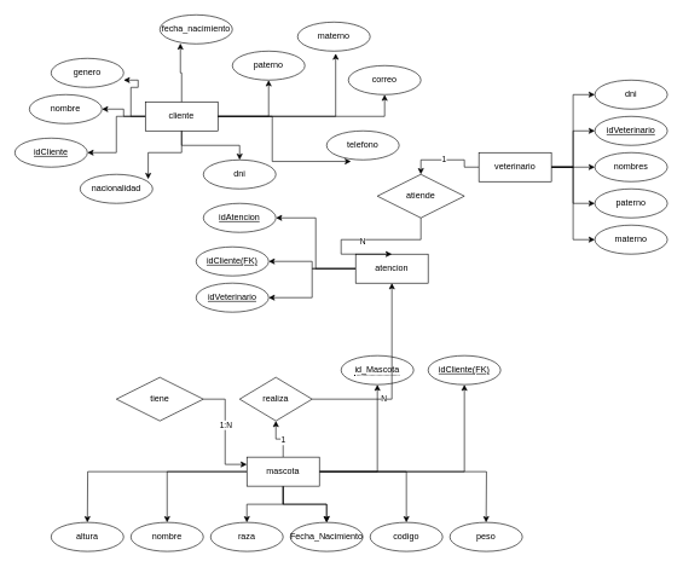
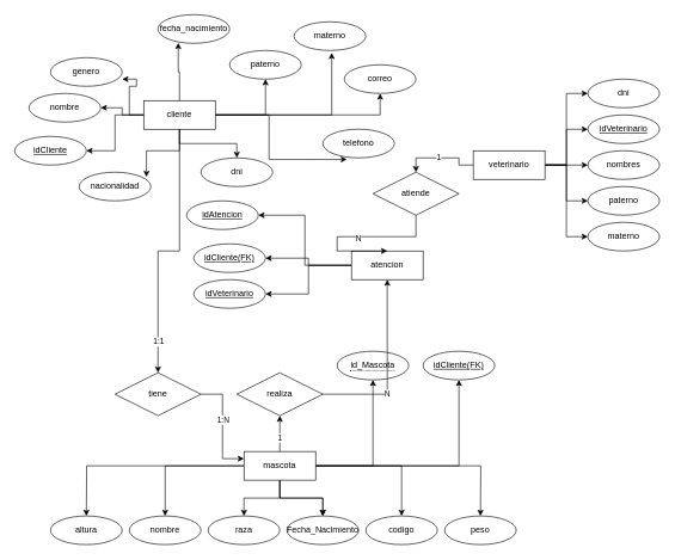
  <mxCell id="0" />
  <mxCell id="1" parent="0" />
  <mxCell id="2" style="edgeStyle=orthogonalEdgeStyle;rounded=0;orthogonalLoop=1;jettySize=auto;html=1;" edge="1" parent="1" source="9" target="14"><mxGeometry relative="1" as="geometry" /></mxCell>
  <mxCell id="3" style="edgeStyle=orthogonalEdgeStyle;rounded=0;orthogonalLoop=1;jettySize=auto;html=1;" edge="1" parent="1" source="9" target="10"><mxGeometry relative="1" as="geometry" /></mxCell>
  <mxCell id="4" style="edgeStyle=orthogonalEdgeStyle;rounded=0;orthogonalLoop=1;jettySize=auto;html=1;entryX=0.5;entryY=1;entryDx=0;entryDy=0;" edge="1" parent="1" source="9" target="21"><mxGeometry relative="1" as="geometry" /></mxCell>
  <mxCell id="5" style="edgeStyle=orthogonalEdgeStyle;rounded=0;orthogonalLoop=1;jettySize=auto;html=1;entryX=1;entryY=0.5;entryDx=0;entryDy=0;" edge="1" parent="1" source="9" target="24"><mxGeometry relative="1" as="geometry" /></mxCell>
+ <mxCell id="6" style="edgeStyle=orthogonalEdgeStyle;rounded=0;orthogonalLoop=1;jettySize=auto;html=1;entryX=0.5;entryY=0;entryDx=0;entryDy=0;" edge="1" parent="1" source="9" target="46"><mxGeometry relative="1" as="geometry" /></mxCell>
+ <mxCell id="7" value="1:1" style="edgeLabel;html=1;align=center;verticalAlign=middle;resizable=0;points=[];" vertex="1" connectable="0" parent="6"><mxGeometry x="0.765" y="1" relative="1" as="geometry"><mxPoint x="-1" y="-1" as="offset" /></mxGeometry></mxCell>
  <mxCell id="8" style="edgeStyle=orthogonalEdgeStyle;rounded=0;orthogonalLoop=1;jettySize=auto;html=1;entryX=0.5;entryY=0;entryDx=0;entryDy=0;" edge="1" parent="1" source="9" target="12"><mxGeometry relative="1" as="geometry" /></mxCell>
  <mxCell id="9" value="cliente" style="whiteSpace=wrap;html=1;align=center;" vertex="1" parent="1"><mxGeometry x="200" y="140" width="100" height="40" as="geometry" /></mxCell>
  <mxCell id="10" value="nombre" style="ellipse;whiteSpace=wrap;html=1;align=center;" vertex="1" parent="1"><mxGeometry x="40" y="130" width="100" height="40" as="geometry" /></mxCell>
  <mxCell id="11" value="fecha_nacimiento" style="ellipse;whiteSpace=wrap;html=1;align=center;" vertex="1" parent="1"><mxGeometry x="220" y="20" width="100" height="40" as="geometry" /></mxCell>
  <mxCell id="12" value="dni" style="ellipse;whiteSpace=wrap;html=1;align=center;" vertex="1" parent="1"><mxGeometry x="280" y="220" width="100" height="40" as="geometry" /></mxCell>
  <mxCell id="13" value="telefono" style="ellipse;whiteSpace=wrap;html=1;align=center;" vertex="1" parent="1"><mxGeometry x="450" y="180" width="100" height="40" as="geometry" /></mxCell>
  <mxCell id="14" value="correo" style="ellipse;whiteSpace=wrap;html=1;align=center;" vertex="1" parent="1"><mxGeometry x="480" y="90" width="100" height="40" as="geometry" /></mxCell>
  <mxCell id="15" value="genero" style="ellipse;whiteSpace=wrap;html=1;align=center;" vertex="1" parent="1"><mxGeometry x="70" y="80" width="100" height="40" as="geometry" /></mxCell>
  <mxCell id="16" value="nacionalidad" style="ellipse;whiteSpace=wrap;html=1;align=center;" vertex="1" parent="1"><mxGeometry x="110" y="240" width="100" height="40" as="geometry" /></mxCell>
  <mxCell id="17" style="edgeStyle=orthogonalEdgeStyle;rounded=0;orthogonalLoop=1;jettySize=auto;html=1;entryX=0.283;entryY=0.984;entryDx=0;entryDy=0;entryPerimeter=0;" edge="1" parent="1" source="9" target="11"><mxGeometry relative="1" as="geometry" /></mxCell>
  <mxCell id="18" style="edgeStyle=orthogonalEdgeStyle;rounded=0;orthogonalLoop=1;jettySize=auto;html=1;entryX=0.336;entryY=1.054;entryDx=0;entryDy=0;entryPerimeter=0;" edge="1" parent="1" source="9" target="13"><mxGeometry relative="1" as="geometry" /></mxCell>
  <mxCell id="19" style="edgeStyle=orthogonalEdgeStyle;rounded=0;orthogonalLoop=1;jettySize=auto;html=1;entryX=1;entryY=0.75;entryDx=0;entryDy=0;entryPerimeter=0;" edge="1" parent="1" source="9" target="15"><mxGeometry relative="1" as="geometry" /></mxCell>
  <mxCell id="20" style="edgeStyle=orthogonalEdgeStyle;rounded=0;orthogonalLoop=1;jettySize=auto;html=1;entryX=0.939;entryY=0.165;entryDx=0;entryDy=0;entryPerimeter=0;" edge="1" parent="1" source="9" target="16"><mxGeometry relative="1" as="geometry" /></mxCell>
  <mxCell id="21" value="paterno" style="ellipse;whiteSpace=wrap;html=1;align=center;" vertex="1" parent="1"><mxGeometry x="320" y="70" width="100" height="40" as="geometry" /></mxCell>
  <mxCell id="22" value="materno" style="ellipse;whiteSpace=wrap;html=1;align=center;" vertex="1" parent="1"><mxGeometry x="410" y="30" width="100" height="40" as="geometry" /></mxCell>
  <mxCell id="23" style="edgeStyle=orthogonalEdgeStyle;rounded=0;orthogonalLoop=1;jettySize=auto;html=1;entryX=0.525;entryY=1.083;entryDx=0;entryDy=0;entryPerimeter=0;" edge="1" parent="1" source="9" target="22"><mxGeometry relative="1" as="geometry" /></mxCell>
  <mxCell id="24" value="idCliente" style="ellipse;whiteSpace=wrap;html=1;align=center;fontStyle=4;" vertex="1" parent="1"><mxGeometry x="20" y="190" width="100" height="40" as="geometry" /></mxCell>
  <mxCell id="25" value="" style="edgeStyle=orthogonalEdgeStyle;rounded=0;orthogonalLoop=1;jettySize=auto;html=1;" edge="1" parent="1" source="36" target="40"><mxGeometry relative="1" as="geometry" /></mxCell>
  <mxCell id="26" style="edgeStyle=orthogonalEdgeStyle;rounded=0;orthogonalLoop=1;jettySize=auto;html=1;" edge="1" parent="1" source="36" target="39"><mxGeometry relative="1" as="geometry" /></mxCell>
  <mxCell id="27" style="edgeStyle=orthogonalEdgeStyle;rounded=0;orthogonalLoop=1;jettySize=auto;html=1;entryX=0.5;entryY=0;entryDx=0;entryDy=0;" edge="1" parent="1" source="36" target="41"><mxGeometry relative="1" as="geometry" /></mxCell>
  <mxCell id="28" style="edgeStyle=orthogonalEdgeStyle;rounded=0;orthogonalLoop=1;jettySize=auto;html=1;entryX=0.5;entryY=1;entryDx=0;entryDy=0;" edge="1" parent="1" source="36" target="38"><mxGeometry relative="1" as="geometry" /></mxCell>
  <mxCell id="29" value="" style="edgeStyle=orthogonalEdgeStyle;rounded=0;orthogonalLoop=1;jettySize=auto;html=1;" edge="1" parent="1" source="36" target="40"><mxGeometry relative="1" as="geometry" /></mxCell>
  <mxCell id="30" style="edgeStyle=orthogonalEdgeStyle;rounded=0;orthogonalLoop=1;jettySize=auto;html=1;" edge="1" parent="1" source="36"><mxGeometry relative="1" as="geometry"><mxPoint x="120" y="720" as="targetPoint" /></mxGeometry></mxCell>
  <mxCell id="31" style="edgeStyle=orthogonalEdgeStyle;rounded=0;orthogonalLoop=1;jettySize=auto;html=1;" edge="1" parent="1" source="36"><mxGeometry relative="1" as="geometry"><mxPoint x="670" y="720" as="targetPoint" /></mxGeometry></mxCell>
  <mxCell id="32" style="edgeStyle=orthogonalEdgeStyle;rounded=0;orthogonalLoop=1;jettySize=auto;html=1;entryX=0.5;entryY=1;entryDx=0;entryDy=0;" edge="1" parent="1" source="36" target="47"><mxGeometry relative="1" as="geometry" /></mxCell>
  <mxCell id="33" style="edgeStyle=orthogonalEdgeStyle;rounded=0;orthogonalLoop=1;jettySize=auto;html=1;entryX=0.5;entryY=1;entryDx=0;entryDy=0;" edge="1" parent="1" source="36" target="37"><mxGeometry relative="1" as="geometry" /></mxCell>
  <mxCell id="34" style="edgeStyle=orthogonalEdgeStyle;rounded=0;orthogonalLoop=1;jettySize=auto;html=1;entryX=0.5;entryY=1;entryDx=0;entryDy=0;" edge="1" parent="1" source="36" target="67"><mxGeometry relative="1" as="geometry" /></mxCell>
  <mxCell id="35" value="1" style="edgeLabel;html=1;align=center;verticalAlign=middle;resizable=0;points=[];" vertex="1" connectable="0" parent="34"><mxGeometry x="-0.203" y="1" relative="1" as="geometry"><mxPoint as="offset" /></mxGeometry></mxCell>
  <mxCell id="36" value="mascota" style="whiteSpace=wrap;html=1;align=center;" vertex="1" parent="1"><mxGeometry x="340" y="630" width="100" height="40" as="geometry" /></mxCell>
  <mxCell id="37" value="&lt;span style=&quot;border-bottom: 1px dotted&quot;&gt;id_Mascota&lt;/span&gt;" style="ellipse;whiteSpace=wrap;html=1;align=center;" vertex="1" parent="1"><mxGeometry x="470" y="490" width="100" height="40" as="geometry" /></mxCell>
  <mxCell id="38" value="nombre" style="ellipse;whiteSpace=wrap;html=1;align=center;direction=west;" vertex="1" parent="1"><mxGeometry x="180" y="720" width="100" height="40" as="geometry" /></mxCell>
  <mxCell id="39" value="raza" style="ellipse;whiteSpace=wrap;html=1;align=center;" vertex="1" parent="1"><mxGeometry x="290" y="720" width="100" height="40" as="geometry" /></mxCell>
  <mxCell id="40" value="Fecha_Nacimiento" style="ellipse;whiteSpace=wrap;html=1;align=center;direction=west;" vertex="1" parent="1"><mxGeometry x="400" y="720" width="100" height="40" as="geometry" /></mxCell>
  <mxCell id="41" value="codigo" style="ellipse;whiteSpace=wrap;html=1;align=center;" vertex="1" parent="1"><mxGeometry x="510" y="720" width="100" height="40" as="geometry" /></mxCell>
  <mxCell id="42" value="altura" style="ellipse;whiteSpace=wrap;html=1;align=center;" vertex="1" parent="1"><mxGeometry x="70" y="720" width="100" height="40" as="geometry" /></mxCell>
  <mxCell id="43" value="peso" style="ellipse;whiteSpace=wrap;html=1;align=center;" vertex="1" parent="1"><mxGeometry x="620" y="720" width="100" height="40" as="geometry" /></mxCell>
  <mxCell id="44" style="edgeStyle=orthogonalEdgeStyle;rounded=0;orthogonalLoop=1;jettySize=auto;html=1;entryX=0;entryY=0.25;entryDx=0;entryDy=0;" edge="1" parent="1" source="46" target="36"><mxGeometry relative="1" as="geometry" /></mxCell>
  <mxCell id="45" value="1:N" style="edgeLabel;html=1;align=center;verticalAlign=middle;resizable=0;points=[];" vertex="1" connectable="0" parent="44"><mxGeometry x="-0.135" relative="1" as="geometry"><mxPoint as="offset" /></mxGeometry></mxCell>
  <mxCell id="46" value="tiene" style="shape=rhombus;perimeter=rhombusPerimeter;whiteSpace=wrap;html=1;align=center;" vertex="1" parent="1"><mxGeometry x="160" y="520" width="120" height="60" as="geometry" /></mxCell>
  <mxCell id="47" value="idCliente(FK)" style="ellipse;whiteSpace=wrap;html=1;align=center;fontStyle=4;" vertex="1" parent="1"><mxGeometry x="590" y="490" width="100" height="40" as="geometry" /></mxCell>
  <mxCell id="48" style="edgeStyle=orthogonalEdgeStyle;rounded=0;orthogonalLoop=1;jettySize=auto;html=1;entryX=0;entryY=0.5;entryDx=0;entryDy=0;" edge="1" parent="1" source="55" target="59"><mxGeometry relative="1" as="geometry" /></mxCell>
  <mxCell id="49" style="edgeStyle=orthogonalEdgeStyle;rounded=0;orthogonalLoop=1;jettySize=auto;html=1;entryX=0;entryY=0.5;entryDx=0;entryDy=0;" edge="1" parent="1" source="55" target="58"><mxGeometry relative="1" as="geometry" /></mxCell>
  <mxCell id="50" style="edgeStyle=orthogonalEdgeStyle;rounded=0;orthogonalLoop=1;jettySize=auto;html=1;entryX=0;entryY=0.5;entryDx=0;entryDy=0;" edge="1" parent="1" source="55" target="57"><mxGeometry relative="1" as="geometry" /></mxCell>
  <mxCell id="51" style="edgeStyle=orthogonalEdgeStyle;rounded=0;orthogonalLoop=1;jettySize=auto;html=1;entryX=0;entryY=0.5;entryDx=0;entryDy=0;" edge="1" parent="1" source="55" target="56"><mxGeometry relative="1" as="geometry" /></mxCell>
  <mxCell id="52" style="edgeStyle=orthogonalEdgeStyle;rounded=0;orthogonalLoop=1;jettySize=auto;html=1;entryX=0;entryY=0.5;entryDx=0;entryDy=0;" edge="1" parent="1" source="55" target="60"><mxGeometry relative="1" as="geometry" /></mxCell>
  <mxCell id="53" style="edgeStyle=orthogonalEdgeStyle;rounded=0;orthogonalLoop=1;jettySize=auto;html=1;entryX=0.5;entryY=0;entryDx=0;entryDy=0;" edge="1" parent="1" source="55" target="70"><mxGeometry relative="1" as="geometry" /></mxCell>
  <mxCell id="54" value="1" style="edgeLabel;html=1;align=center;verticalAlign=middle;resizable=0;points=[];" vertex="1" connectable="0" parent="53"><mxGeometry x="0.072" y="-1" relative="1" as="geometry"><mxPoint as="offset" /></mxGeometry></mxCell>
  <mxCell id="55" value="veterinario" style="whiteSpace=wrap;html=1;align=center;" vertex="1" parent="1"><mxGeometry x="660" y="210" width="100" height="40" as="geometry" /></mxCell>
  <mxCell id="56" value="nombres" style="ellipse;whiteSpace=wrap;html=1;align=center;" vertex="1" parent="1"><mxGeometry x="820" y="210" width="100" height="40" as="geometry" /></mxCell>
  <mxCell id="57" value="paterno" style="ellipse;whiteSpace=wrap;html=1;align=center;" vertex="1" parent="1"><mxGeometry x="820" y="260" width="100" height="40" as="geometry" /></mxCell>
  <mxCell id="58" value="materno" style="ellipse;whiteSpace=wrap;html=1;align=center;" vertex="1" parent="1"><mxGeometry x="820" y="310" width="100" height="40" as="geometry" /></mxCell>
  <mxCell id="59" value="dni" style="ellipse;whiteSpace=wrap;html=1;align=center;" vertex="1" parent="1"><mxGeometry x="820" y="110" width="100" height="40" as="geometry" /></mxCell>
  <mxCell id="60" value="idVeterinario" style="ellipse;whiteSpace=wrap;html=1;align=center;fontStyle=4;" vertex="1" parent="1"><mxGeometry x="820" y="160" width="100" height="40" as="geometry" /></mxCell>
  <mxCell id="61" style="edgeStyle=orthogonalEdgeStyle;rounded=0;orthogonalLoop=1;jettySize=auto;html=1;entryX=1;entryY=0.5;entryDx=0;entryDy=0;" edge="1" parent="1" source="64" target="71"><mxGeometry relative="1" as="geometry" /></mxCell>
  <mxCell id="62" style="edgeStyle=orthogonalEdgeStyle;rounded=0;orthogonalLoop=1;jettySize=auto;html=1;entryX=1;entryY=0.5;entryDx=0;entryDy=0;" edge="1" parent="1" source="64" target="72"><mxGeometry relative="1" as="geometry" /></mxCell>
  <mxCell id="63" style="edgeStyle=orthogonalEdgeStyle;rounded=0;orthogonalLoop=1;jettySize=auto;html=1;entryX=1;entryY=0.5;entryDx=0;entryDy=0;" edge="1" parent="1" source="64" target="73"><mxGeometry relative="1" as="geometry" /></mxCell>
  <mxCell id="64" value="atencion" style="whiteSpace=wrap;html=1;align=center;" vertex="1" parent="1"><mxGeometry x="490" y="350" width="100" height="40" as="geometry" /></mxCell>
  <mxCell id="65" style="edgeStyle=orthogonalEdgeStyle;rounded=0;orthogonalLoop=1;jettySize=auto;html=1;entryX=0.5;entryY=1;entryDx=0;entryDy=0;" edge="1" parent="1" source="67" target="64"><mxGeometry relative="1" as="geometry" /></mxCell>
  <mxCell id="66" value="N" style="edgeLabel;html=1;align=center;verticalAlign=middle;resizable=0;points=[];" vertex="1" connectable="0" parent="65"><mxGeometry x="-0.271" y="1" relative="1" as="geometry"><mxPoint as="offset" /></mxGeometry></mxCell>
- <mxCell id="67" value="realiza" style="shape=rhombus;perimeter=rhombusPerimeter;whiteSpace=wrap;html=1;align=center;" vertex="1" parent="1"><mxGeometry x="330" y="520" width="100" height="60" as="geometry" /></mxCell>
+ <mxCell id="67" value="realiza" style="shape=rhombus;perimeter=rhombusPerimeter;whiteSpace=wrap;html=1;align=center;" vertex="1" parent="1"><mxGeometry x="330" y="520" width="120" height="60" as="geometry" /></mxCell>
  <mxCell id="68" style="edgeStyle=orthogonalEdgeStyle;rounded=0;orthogonalLoop=1;jettySize=auto;html=1;entryX=0.5;entryY=0;entryDx=0;entryDy=0;" edge="1" parent="1" source="70" target="64"><mxGeometry relative="1" as="geometry"><Array as="points"><mxPoint x="580" y="330" /><mxPoint x="470" y="330" /></Array></mxGeometry></mxCell>
  <mxCell id="69" value="N" style="edgeLabel;html=1;align=center;verticalAlign=middle;resizable=0;points=[];" vertex="1" connectable="0" parent="68"><mxGeometry x="-0.031" y="1" relative="1" as="geometry"><mxPoint as="offset" /></mxGeometry></mxCell>
  <mxCell id="70" value="atiende" style="shape=rhombus;perimeter=rhombusPerimeter;whiteSpace=wrap;html=1;align=center;" vertex="1" parent="1"><mxGeometry x="520" y="240" width="120" height="60" as="geometry" /></mxCell>
- <mxCell id="71" value="idAtencion" style="ellipse;whiteSpace=wrap;html=1;align=center;fontStyle=4;" vertex="1" parent="1"><mxGeometry x="280" y="280" width="100" height="40" as="geometry" /></mxCell>
+ <mxCell id="71" value="idAtencion" style="ellipse;whiteSpace=wrap;html=1;align=center;fontStyle=4;" vertex="1" parent="1"><mxGeometry x="260" y="280" width="100" height="40" as="geometry" /></mxCell>
  <mxCell id="72" value="idCliente(FK)" style="ellipse;whiteSpace=wrap;html=1;align=center;fontStyle=4;" vertex="1" parent="1"><mxGeometry x="270" y="340" width="100" height="40" as="geometry" /></mxCell>
  <mxCell id="73" value="idVeterinario" style="ellipse;whiteSpace=wrap;html=1;align=center;fontStyle=4;" vertex="1" parent="1"><mxGeometry x="270" y="390" width="100" height="40" as="geometry" /></mxCell>
